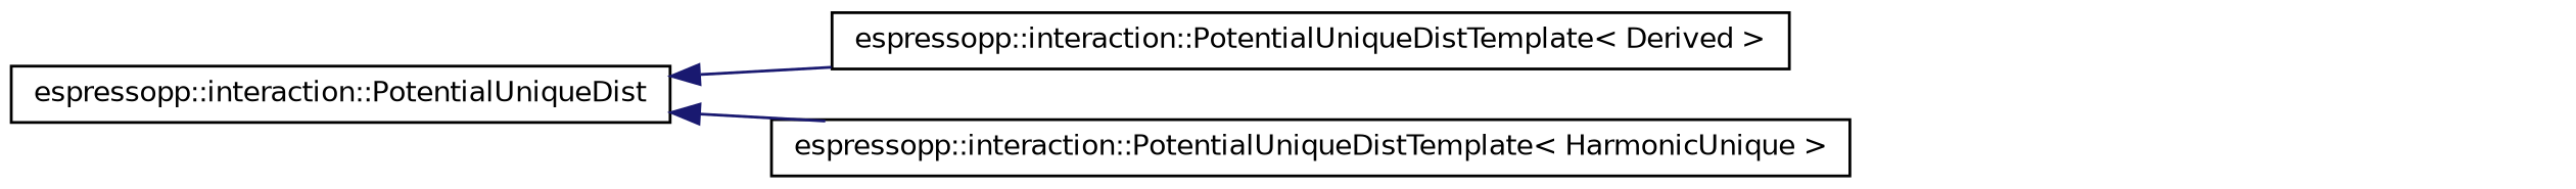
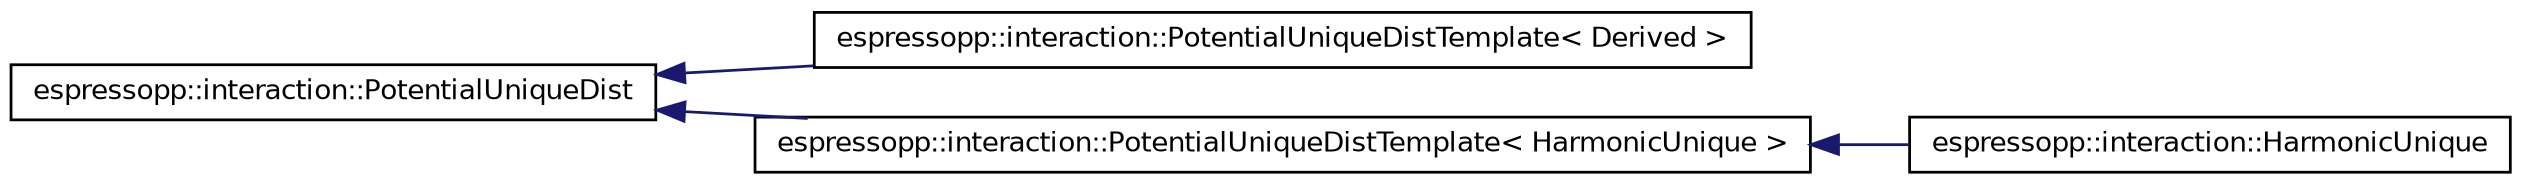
  digraph {
    rankdir=LR
    node [color=black fillcolor=white fontname=Helvetica fontsize=10 shape=record style=filled]
    edge [color=midnightblue dir=back fontname=Helvetica fontsize=10 labelfontname=Helvetica labelfontsize=10 style=solid]
    n1 [height=0.2 label="espressopp::interaction::PotentialUniqueDist" width=0.4]
    n2 [height=0.2 label="espressopp::interaction::PotentialUniqueDistTemplate\< Derived \>" width=0.4]
    n3 [height=0.2 label="espressopp::interaction::PotentialUniqueDistTemplate\< HarmonicUnique \>" width=0.4]
+   n4 [height=0.2 label="espressopp::interaction::HarmonicUnique" width=0.4]
    n1 -> n2
    n1 -> n3
+   n3 -> n4
  }
